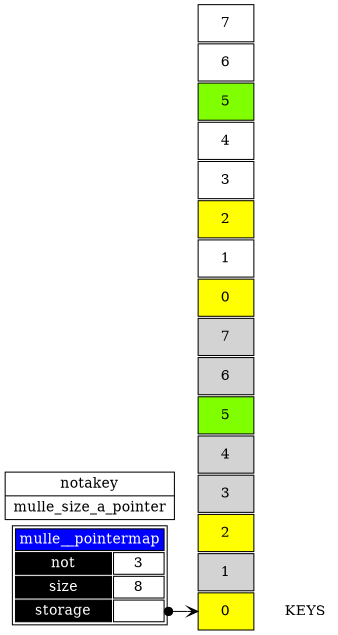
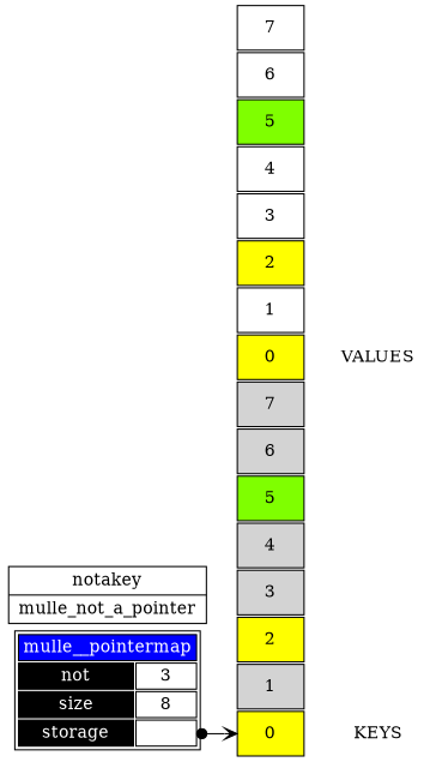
  digraph {
    fontname="DejaVu Serif"
    nodesep=0.0
    rankdir=LR
    ranksep=0.3
    node [fontname="DejaVu Serif" shape=record fillcolor=lightgray fixedsize=true fontcolor=black fontsize=14 style=filled]
    edge [fontname="DejaVu Serif" style=invis]
    n1 [label=<<TABLE BORDER="1">          <TR BORDER="0"><TD BGCOLOR="blue" COLSPAN="2"><FONT COLOR="white">mulle__pointermap</FONT></TD></TR>          <TR BORDER="0"><TD BGCOLOR="black"><FONT COLOR="white">not</FONT></TD><TD>3</TD></TR>          <TR BORDER="0"><TD BGCOLOR="black"><FONT COLOR="white">size</FONT></TD><TD>8</TD></TR>          <TR BORDER="0"><TD BGCOLOR="black"><FONT COLOR="white">storage</FONT></TD><TD PORT="pointers"></TD></TR>          </TABLE>> shape=none fillcolor="" fixedsize="" fontcolor="" fontsize="" style=""]
-   n2 [label="notakey | mulle_size_a_pointer" fixedsize="" fontcolor="" fontsize="" style=""]
+   n2 [label="notakey | mulle_not_a_pointer" fixedsize="" fontcolor="" fontsize="" style=""]
    n3 [fillcolor=yellow label=0]
    n4 [label=1]
    n5 [fillcolor=yellow label=2]
    n6 [label=3]
    n7 [label=4]
    n8 [fillcolor=chartreuse label=5]
    n9 [label=6]
    n10 [label=7]
    n11 [fillcolor=yellow label=0]
    n12 [fillcolor=white label=1]
    n13 [fillcolor=yellow label=2]
    n14 [fillcolor=white label=3]
    n15 [fillcolor=white label=4]
    n16 [fillcolor=chartreuse label=5]
    n17 [fillcolor=white label=6]
    n18 [fillcolor=white label=7]
    KEYS [shape=none fillcolor="" fixedsize="" fontcolor="" fontsize="" style=""]
+   VALUES [shape=none fillcolor="" fixedsize="" fontcolor="" fontsize="" style=""]
    subgraph sub_1 {
      rank=same
      n1
      n2
    }
    subgraph sub_2 {
      rank=same
      n3
      n4
      n5
      n6
      n7
      n8
      n9
      n10
      n11
      n12
      n13
      n14
      n15
      n16
      n17
      n18
    }
    n1 -> n3 [arrowhead=vee arrowtail=dot dir=both tailport="pointers:c" style=""]
    n3 -> KEYS
+   n11 -> VALUES
  }
